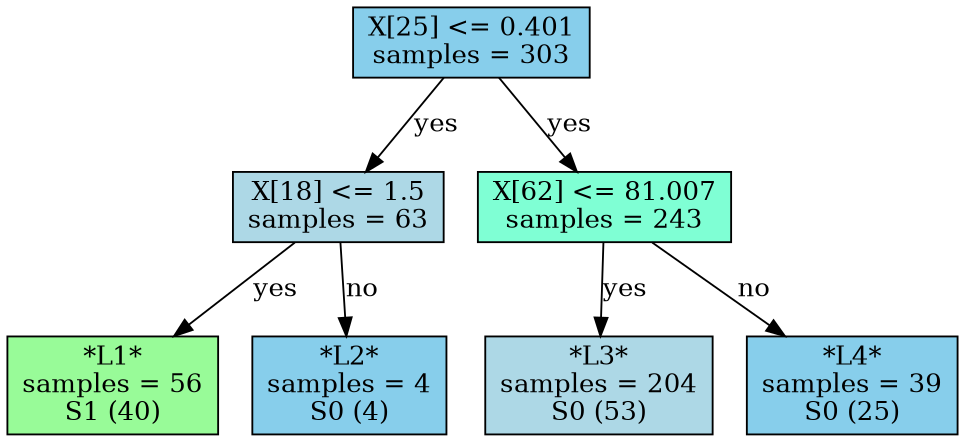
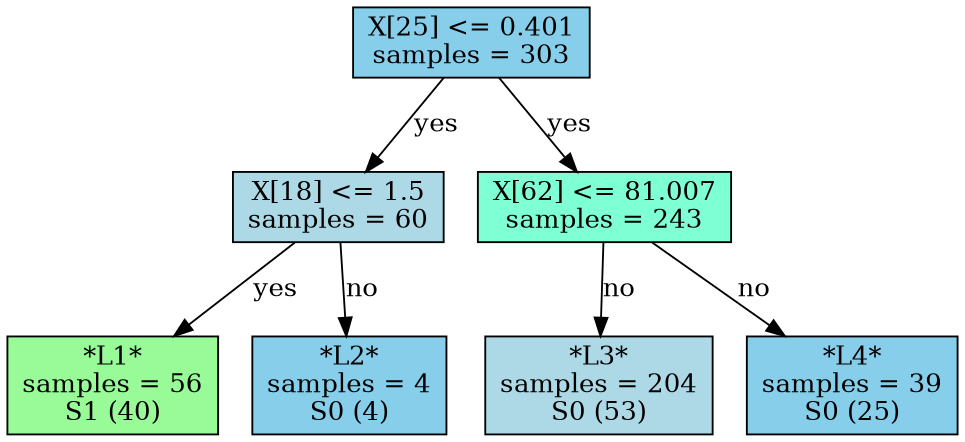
  digraph {
    node [fillcolor=skyblue shape=box style=filled]
    n1 [label="X[25] <= 0.401\nsamples = 303\n"]
-   n2 [fillcolor=lightblue label="X[18] <= 1.5\nsamples = 63\n"]
+   n2 [fillcolor=lightblue label="X[18] <= 1.5\nsamples = 60\n"]
    n3 [fillcolor=aquamarine label="X[62] <= 81.007\nsamples = 243\n"]
    n4 [fillcolor=palegreen label="*L1*\nsamples = 56\nS1 (40)\n"]
    n5 [label="*L2*\nsamples = 4\nS0 (4)\n"]
    n6 [fillcolor=lightblue label="*L3*\nsamples = 204\nS0 (53)\n"]
    n7 [label="*L4*\nsamples = 39\nS0 (25)\n"]
    n1 -> n2 [label=yes]
    n1 -> n3 [label=yes]
    n2 -> n4 [label=yes]
    n2 -> n5 [label=no]
-   n3 -> n6 [label=yes]
+   n3 -> n6 [label=no]
    n3 -> n7 [label=no]
  }
